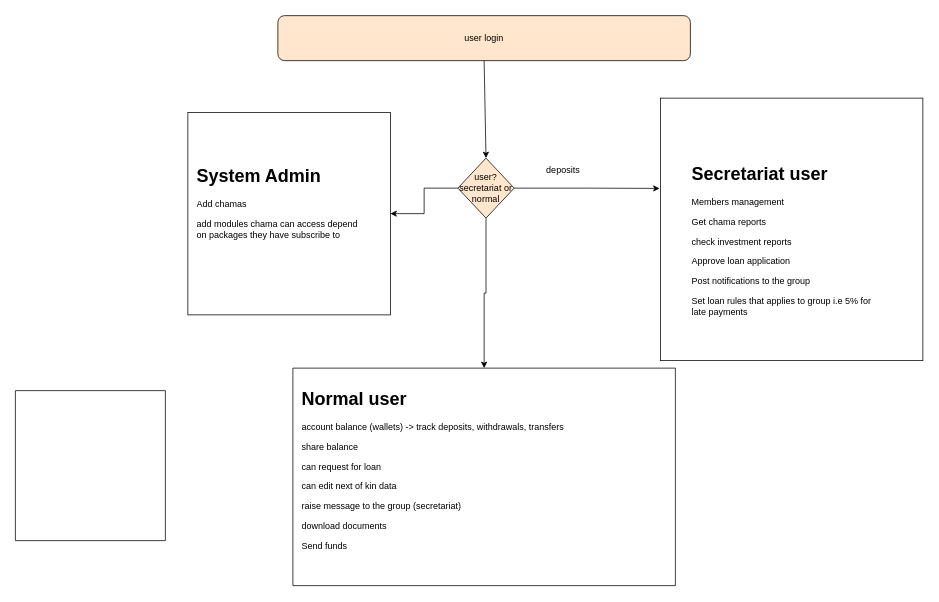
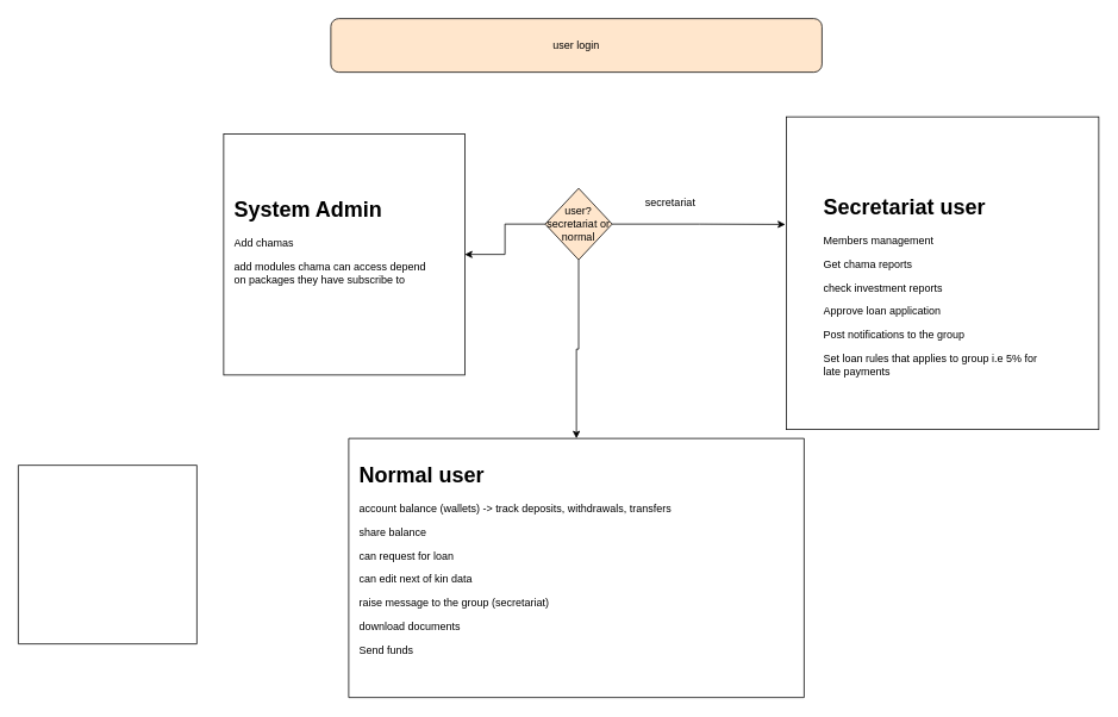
  <mxCell id="0" />
  <mxCell id="1" parent="0" />
  <mxCell id="2" value="user login" style="rounded=1;whiteSpace=wrap;html=1;fillColor=#ffe6cc;" vertex="1" parent="1"><mxGeometry x="370" y="20" width="550" height="60" as="geometry" /></mxCell>
  <mxCell id="3" style="edgeStyle=orthogonalEdgeStyle;rounded=0;orthogonalLoop=1;jettySize=auto;html=1;exitX=0.5;exitY=1;exitDx=0;exitDy=0;entryX=0.5;entryY=0;entryDx=0;entryDy=0;" edge="1" parent="1" source="5" target="7"><mxGeometry relative="1" as="geometry" /></mxCell>
  <mxCell id="4" style="edgeStyle=orthogonalEdgeStyle;rounded=0;orthogonalLoop=1;jettySize=auto;html=1;entryX=1;entryY=0.5;entryDx=0;entryDy=0;" edge="1" parent="1" source="5" target="12"><mxGeometry relative="1" as="geometry" /></mxCell>
  <mxCell id="5" value="user? secretariat or normal" style="rhombus;whiteSpace=wrap;html=1;fillColor=#ffe6cc;" vertex="1" parent="1"><mxGeometry x="610" y="210" width="75" height="80" as="geometry" /></mxCell>
- <mxCell id="6" value="" style="endArrow=classic;html=1;rounded=0;entryX=0.5;entryY=0;entryDx=0;entryDy=0;exitX=0.5;exitY=1;exitDx=0;exitDy=0;" edge="1" parent="1" source="2" target="5"><mxGeometry width="50" height="50" relative="1" as="geometry"><mxPoint x="620" y="110" as="sourcePoint" /><mxPoint x="670" y="60" as="targetPoint" /></mxGeometry></mxCell>
  <mxCell id="7" value="" style="swimlane;startSize=0;" vertex="1" parent="1"><mxGeometry x="390" y="490" width="510" height="290" as="geometry" /></mxCell>
  <mxCell id="8" value="&lt;h1 style=&quot;margin-top: 0px;&quot;&gt;Normal user&lt;/h1&gt;&lt;p&gt;account balance (wallets) -&amp;gt; track deposits, withdrawals, transfers&lt;/p&gt;&lt;p&gt;share balance&lt;/p&gt;&lt;p&gt;can request for loan&lt;/p&gt;&lt;p&gt;can edit next of kin data&lt;/p&gt;&lt;p&gt;raise message to the group (secretariat)&lt;/p&gt;&lt;p&gt;download documents&lt;/p&gt;&lt;p&gt;Send funds&lt;/p&gt;" style="text;html=1;whiteSpace=wrap;overflow=hidden;rounded=0;" vertex="1" parent="7"><mxGeometry x="10" y="20" width="490" height="250" as="geometry" /></mxCell>
  <mxCell id="9" value="" style="whiteSpace=wrap;html=1;aspect=fixed;" vertex="1" parent="1"><mxGeometry x="880" y="130" width="350" height="350" as="geometry" /></mxCell>
  <mxCell id="10" value="&lt;h1 style=&quot;margin-top: 0px;&quot;&gt;Secretariat user&lt;/h1&gt;&lt;p&gt;Members management&lt;/p&gt;&lt;p&gt;Get chama reports&lt;/p&gt;&lt;p&gt;check investment reports&lt;/p&gt;&lt;p&gt;Approve loan application&lt;/p&gt;&lt;p&gt;Post notifications to the group&lt;/p&gt;&lt;p&gt;Set loan rules that applies to group i.e 5% for late payments&amp;nbsp;&lt;/p&gt;" style="text;html=1;whiteSpace=wrap;overflow=hidden;rounded=0;" vertex="1" parent="1"><mxGeometry x="920" y="210" width="260" height="210" as="geometry" /></mxCell>
  <mxCell id="11" style="edgeStyle=orthogonalEdgeStyle;rounded=0;orthogonalLoop=1;jettySize=auto;html=1;exitX=1;exitY=0.5;exitDx=0;exitDy=0;entryX=-0.003;entryY=0.344;entryDx=0;entryDy=0;entryPerimeter=0;" edge="1" parent="1" source="5" target="9"><mxGeometry relative="1" as="geometry" /></mxCell>
  <mxCell id="12" value="" style="rounded=0;whiteSpace=wrap;html=1;" vertex="1" parent="1"><mxGeometry x="250" y="149" width="270" height="270" as="geometry" /></mxCell>
- <mxCell id="13" value="deposits&lt;div&gt;&lt;br&gt;&lt;/div&gt;" style="text;html=1;align=center;verticalAlign=middle;resizable=0;points=[];autosize=1;strokeColor=none;fillColor=none;" vertex="1" parent="1"><mxGeometry x="710" y="213" width="80" height="40" as="geometry" /></mxCell>
+ <mxCell id="13" value="secretariat&lt;div&gt;&lt;br&gt;&lt;/div&gt;" style="text;html=1;align=center;verticalAlign=middle;resizable=0;points=[];autosize=1;strokeColor=none;fillColor=none;" vertex="1" parent="1"><mxGeometry x="710" y="213" width="80" height="40" as="geometry" /></mxCell>
  <mxCell id="14" value="&lt;h1 style=&quot;margin-top: 0px;&quot;&gt;System Admin&lt;/h1&gt;&lt;p&gt;Add chamas&lt;/p&gt;&lt;p&gt;add modules chama can access depend on packages they have subscribe to&lt;/p&gt;" style="text;html=1;whiteSpace=wrap;overflow=hidden;rounded=0;" vertex="1" parent="1"><mxGeometry x="260" y="213" width="230" height="177" as="geometry" /></mxCell>
  <mxCell id="15" value="" style="swimlane;startSize=0;" vertex="1" parent="1"><mxGeometry x="20" y="520" width="200" height="200" as="geometry" /></mxCell>
